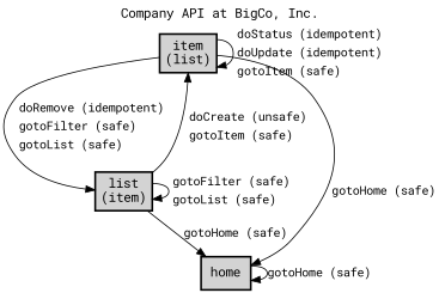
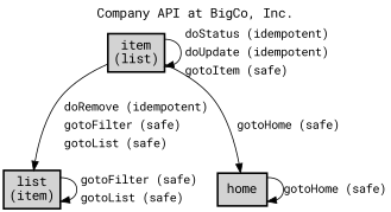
  digraph {
    fontname="Roboto Mono"
    label="Company API at BigCo, Inc."
    labelloc=t
    node [fillcolor=lightgray fontname="Roboto Mono" margin=0.02 shape=box style="bold,filled"]
    edge [fontname="Roboto Mono" fontsize=13]
    n1 [label=<<table cellspacing="0" cellpadding="5" border="0"><tr><td>item<br />(list)<br /></td></tr></table>>]
    n2 [label=<<table cellspacing="0" cellpadding="5" border="0"><tr><td>list<br />(item)<br /></td></tr></table>>]
    n3 [label=home margin=""]
    n1 -> n1 [label=<<table border="0"><tr><td align="left" href="docs/idempotent.doStatus.html">doStatus (idempotent)</td></tr><tr><td align="left" href="docs/idempotent.doUpdate.html">doUpdate (idempotent)</td></tr><tr><td align="left" href="docs/safe.gotoItem.html">gotoItem (safe)</td></tr></table>>]
    n1 -> n2 [label=<<table border="0"><tr><td align="left" href="docs/idempotent.doRemove.html">doRemove (idempotent)</td></tr><tr><td align="left" href="docs/safe.gotoFilter.html">gotoFilter (safe)</td></tr><tr><td align="left" href="docs/safe.gotoList.html">gotoList (safe)</td></tr></table>>]
    n1 -> n3 [label=<gotoHome (safe)>]
-   n2 -> n1 [label=<<table border="0"><tr><td align="left" href="docs/unsafe.doCreate.html">doCreate (unsafe)</td></tr><tr><td align="left" href="docs/safe.gotoItem.html">gotoItem (safe)</td></tr></table>>]
    n2 -> n2 [label=<<table border="0"><tr><td align="left" href="docs/safe.gotoFilter.html">gotoFilter (safe)</td></tr><tr><td align="left" href="docs/safe.gotoList.html">gotoList (safe)</td></tr></table>>]
-   n2 -> n3 [label=<gotoHome (safe)>]
    n3 -> n3 [label=<gotoHome (safe)>]
  }
